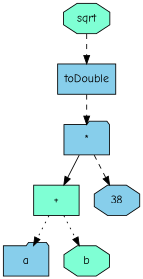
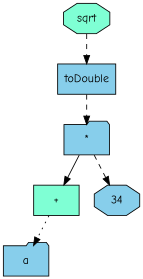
  strict digraph {
    fontname="Comic Neue"
    node [fillcolor=skyblue fontname="Comic Neue" shape=octagon style=filled]
    edge [fontname="Comic Neue" style=dashed]
    n1 [fillcolor=aquamarine label=sqrt]
    n2 [label=toDouble shape=box]
    n3 [label="*" shape=folder]
    n4 [fillcolor=aquamarine label="+" shape=box]
-   n5 [label=38]
+   n5 [label=34]
    n6 [label=a shape=folder]
-   n7 [fillcolor=aquamarine label=b]
    n1 -> n2
    n2 -> n3
    n3 -> n4 [style=solid]
    n3 -> n5
    n4 -> n6 [style=dotted]
-   n4 -> n7 [style=dotted]
  }
